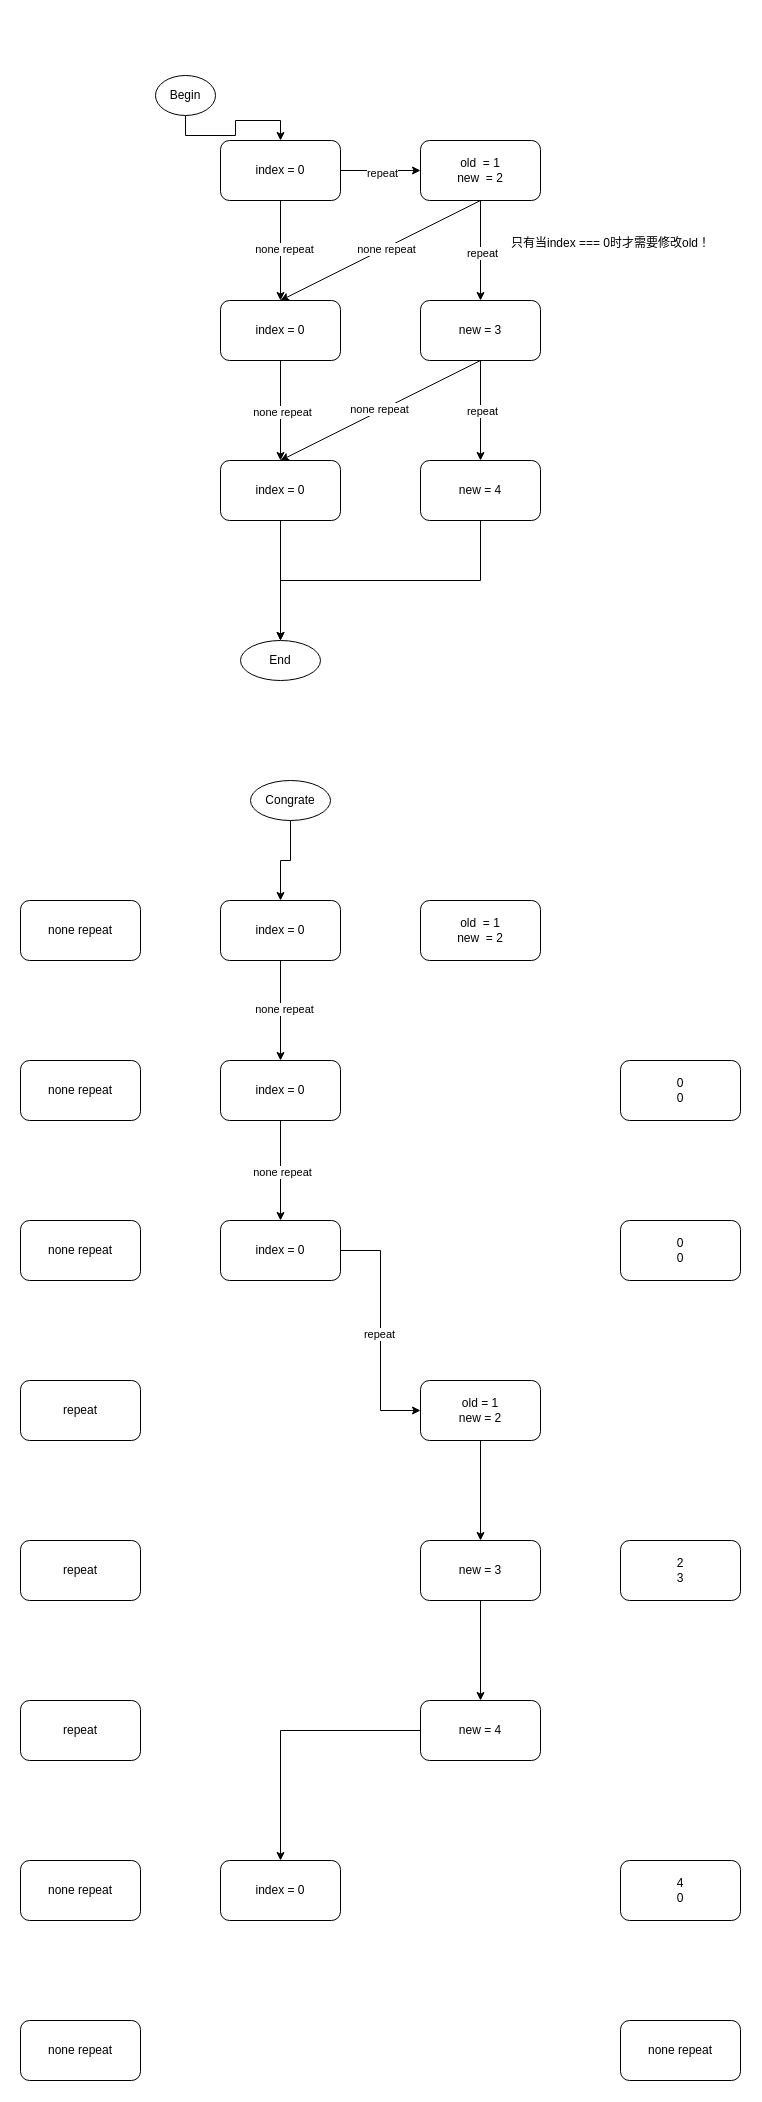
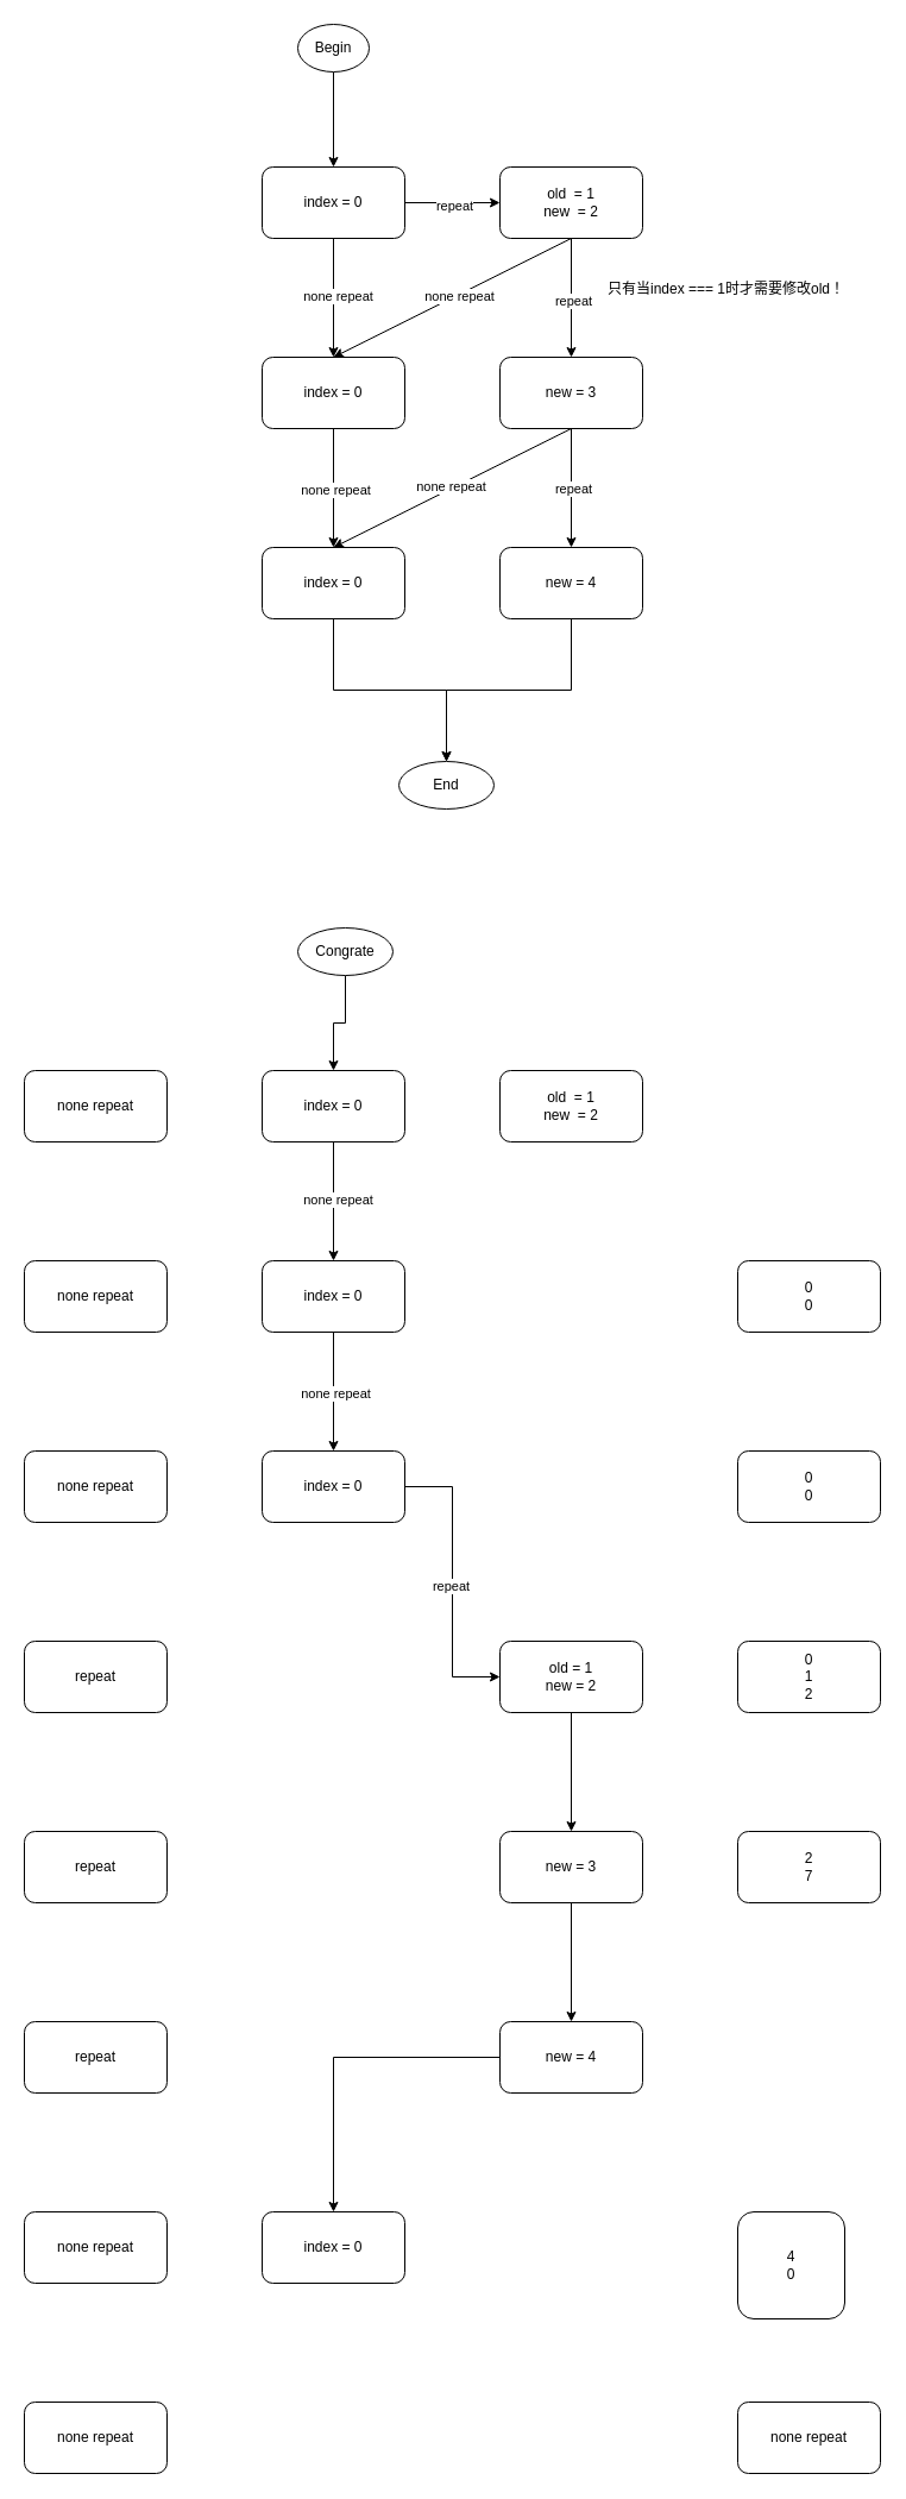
  <mxCell id="0" />
  <mxCell id="1" parent="0" />
  <mxCell id="2" style="edgeStyle=orthogonalEdgeStyle;rounded=0;orthogonalLoop=1;jettySize=auto;html=1;exitX=0.5;exitY=1;exitDx=0;exitDy=0;entryX=0.5;entryY=0;entryDx=0;entryDy=0;" parent="1" source="3" target="8" edge="1"><mxGeometry relative="1" as="geometry" /></mxCell>
- <mxCell id="3" value="B&lt;span style=&quot;background-color: initial;&quot;&gt;egin&lt;/span&gt;" style="ellipse;whiteSpace=wrap;html=1;" parent="1" vertex="1"><mxGeometry x="155" y="75" width="60" height="40" as="geometry" /></mxCell>
+ <mxCell id="3" value="B&lt;span style=&quot;background-color: initial;&quot;&gt;egin&lt;/span&gt;" style="ellipse;whiteSpace=wrap;html=1;" parent="1" vertex="1"><mxGeometry x="250" width="60" height="40" as="geometry" y="20" /></mxCell>
  <mxCell id="4" style="edgeStyle=orthogonalEdgeStyle;rounded=0;orthogonalLoop=1;jettySize=auto;html=1;exitX=1;exitY=0.5;exitDx=0;exitDy=0;entryX=0;entryY=0.5;entryDx=0;entryDy=0;" parent="1" source="8" target="18" edge="1"><mxGeometry relative="1" as="geometry" /></mxCell>
  <mxCell id="5" value="repeat" style="edgeLabel;html=1;align=center;verticalAlign=middle;resizable=0;points=[];" parent="4" vertex="1" connectable="0"><mxGeometry x="0.025" y="-2" relative="1" as="geometry"><mxPoint as="offset" /></mxGeometry></mxCell>
  <mxCell id="6" style="edgeStyle=orthogonalEdgeStyle;rounded=0;orthogonalLoop=1;jettySize=auto;html=1;exitX=0.5;exitY=1;exitDx=0;exitDy=0;entryX=0.5;entryY=0;entryDx=0;entryDy=0;" parent="1" source="8" target="11" edge="1"><mxGeometry relative="1" as="geometry" /></mxCell>
  <mxCell id="7" value="none repeat" style="edgeLabel;html=1;align=center;verticalAlign=middle;resizable=0;points=[];" parent="6" vertex="1" connectable="0"><mxGeometry x="-0.04" y="3" relative="1" as="geometry"><mxPoint as="offset" /></mxGeometry></mxCell>
  <mxCell id="8" value="index =&lt;span style=&quot;background-color: initial;&quot;&gt;&amp;nbsp;0&lt;/span&gt;" style="rounded=1;whiteSpace=wrap;html=1;" parent="1" vertex="1"><mxGeometry x="220" y="140" width="120" height="60" as="geometry" /></mxCell>
  <mxCell id="9" style="edgeStyle=orthogonalEdgeStyle;rounded=0;orthogonalLoop=1;jettySize=auto;html=1;exitX=0.5;exitY=1;exitDx=0;exitDy=0;entryX=0.5;entryY=0;entryDx=0;entryDy=0;" parent="1" source="11" target="13" edge="1"><mxGeometry relative="1" as="geometry" /></mxCell>
  <mxCell id="10" value="none repeat" style="edgeLabel;html=1;align=center;verticalAlign=middle;resizable=0;points=[];" parent="9" vertex="1" connectable="0"><mxGeometry x="0.02" y="1" relative="1" as="geometry"><mxPoint as="offset" /></mxGeometry></mxCell>
  <mxCell id="11" value="index = 0" style="rounded=1;whiteSpace=wrap;html=1;" parent="1" vertex="1"><mxGeometry x="220" y="300" width="120" height="60" as="geometry" /></mxCell>
  <mxCell id="12" style="edgeStyle=orthogonalEdgeStyle;rounded=0;orthogonalLoop=1;jettySize=auto;html=1;exitX=0.5;exitY=1;exitDx=0;exitDy=0;entryX=0.5;entryY=0;entryDx=0;entryDy=0;" parent="1" source="13" target="27" edge="1"><mxGeometry relative="1" as="geometry" /></mxCell>
  <mxCell id="13" value="index = 0" style="rounded=1;whiteSpace=wrap;html=1;" parent="1" vertex="1"><mxGeometry x="220" y="460" width="120" height="60" as="geometry" /></mxCell>
  <mxCell id="14" style="edgeStyle=orthogonalEdgeStyle;rounded=0;orthogonalLoop=1;jettySize=auto;html=1;exitX=0.5;exitY=1;exitDx=0;exitDy=0;entryX=0.5;entryY=0;entryDx=0;entryDy=0;" parent="1" source="18" target="23" edge="1"><mxGeometry relative="1" as="geometry" /></mxCell>
  <mxCell id="15" value="repeat" style="edgeLabel;html=1;align=center;verticalAlign=middle;resizable=0;points=[];" parent="14" vertex="1" connectable="0"><mxGeometry x="0.04" y="1" relative="1" as="geometry"><mxPoint as="offset" /></mxGeometry></mxCell>
  <mxCell id="16" style="rounded=0;orthogonalLoop=1;jettySize=auto;html=1;exitX=0.5;exitY=1;exitDx=0;exitDy=0;entryX=0.5;entryY=0;entryDx=0;entryDy=0;" parent="1" source="18" target="11" edge="1"><mxGeometry relative="1" as="geometry" /></mxCell>
  <mxCell id="17" value="none repeat" style="edgeLabel;html=1;align=center;verticalAlign=middle;resizable=0;points=[];" parent="16" vertex="1" connectable="0"><mxGeometry x="-0.048" relative="1" as="geometry"><mxPoint y="1" as="offset" /></mxGeometry></mxCell>
  <mxCell id="18" value="old&amp;nbsp; = 1&lt;div&gt;new&amp;nbsp; = 2&lt;/div&gt;" style="rounded=1;whiteSpace=wrap;html=1;" parent="1" vertex="1"><mxGeometry x="420" y="140" width="120" height="60" as="geometry" /></mxCell>
  <mxCell id="19" style="rounded=0;orthogonalLoop=1;jettySize=auto;html=1;exitX=0.5;exitY=1;exitDx=0;exitDy=0;entryX=0.5;entryY=0;entryDx=0;entryDy=0;" parent="1" source="23" target="13" edge="1"><mxGeometry relative="1" as="geometry" /></mxCell>
  <mxCell id="20" value="none repeat" style="edgeLabel;html=1;align=center;verticalAlign=middle;resizable=0;points=[];" parent="19" vertex="1" connectable="0"><mxGeometry y="-2" relative="1" as="geometry"><mxPoint as="offset" /></mxGeometry></mxCell>
  <mxCell id="21" style="edgeStyle=orthogonalEdgeStyle;rounded=0;orthogonalLoop=1;jettySize=auto;html=1;exitX=0.5;exitY=1;exitDx=0;exitDy=0;entryX=0.5;entryY=0;entryDx=0;entryDy=0;" parent="1" source="23" target="25" edge="1"><mxGeometry relative="1" as="geometry" /></mxCell>
  <mxCell id="22" value="repeat" style="edgeLabel;html=1;align=center;verticalAlign=middle;resizable=0;points=[];" parent="21" vertex="1" connectable="0"><mxGeometry y="1" relative="1" as="geometry"><mxPoint as="offset" /></mxGeometry></mxCell>
  <mxCell id="23" value="new = 3" style="rounded=1;whiteSpace=wrap;html=1;" parent="1" vertex="1"><mxGeometry x="420" y="300" width="120" height="60" as="geometry" /></mxCell>
  <mxCell id="24" style="edgeStyle=orthogonalEdgeStyle;rounded=0;orthogonalLoop=1;jettySize=auto;html=1;exitX=0.5;exitY=1;exitDx=0;exitDy=0;entryX=0.5;entryY=0;entryDx=0;entryDy=0;" parent="1" source="25" target="27" edge="1"><mxGeometry relative="1" as="geometry" /></mxCell>
  <mxCell id="25" value="new = 4" style="rounded=1;whiteSpace=wrap;html=1;" parent="1" vertex="1"><mxGeometry x="420" y="460" width="120" height="60" as="geometry" /></mxCell>
- <mxCell id="26" value="只有当index === 0时才需要修改old！" style="text;html=1;align=center;verticalAlign=middle;resizable=0;points=[];autosize=1;strokeColor=none;fillColor=none;" parent="1" vertex="1"><mxGeometry x="500" y="228" width="220" height="30" as="geometry" /></mxCell>
- <mxCell id="27" value="End" style="ellipse;whiteSpace=wrap;html=1;" parent="1" vertex="1"><mxGeometry x="240" y="640" width="80" height="40" as="geometry" /></mxCell>
+ <mxCell id="26" value="只有当index === 1时才需要修改old！" style="text;html=1;align=center;verticalAlign=middle;resizable=0;points=[];autosize=1;strokeColor=none;fillColor=none;" parent="1" vertex="1"><mxGeometry x="500" y="228" width="220" height="30" as="geometry" /></mxCell>
+ <mxCell id="27" value="End" style="ellipse;whiteSpace=wrap;html=1;" parent="1" vertex="1"><mxGeometry x="335" y="640" width="80" height="40" as="geometry" /></mxCell>
  <mxCell id="28" style="edgeStyle=orthogonalEdgeStyle;rounded=0;orthogonalLoop=1;jettySize=auto;html=1;exitX=0.5;exitY=1;exitDx=0;exitDy=0;entryX=0.5;entryY=0;entryDx=0;entryDy=0;" edge="1" source="29" target="34" parent="1"><mxGeometry relative="1" as="geometry" /></mxCell>
  <mxCell id="29" value="Congrate" style="ellipse;whiteSpace=wrap;html=1;" vertex="1" parent="1"><mxGeometry x="250" y="780" width="80" height="40" as="geometry" /></mxCell>
  <mxCell id="30" style="edgeStyle=orthogonalEdgeStyle;rounded=0;orthogonalLoop=1;jettySize=auto;html=1;exitX=1;exitY=0.5;exitDx=0;exitDy=0;entryX=0;entryY=0.5;entryDx=0;entryDy=0;" edge="1" source="38" target="49" parent="1"><mxGeometry relative="1" as="geometry" /></mxCell>
  <mxCell id="31" value="repeat" style="edgeLabel;html=1;align=center;verticalAlign=middle;resizable=0;points=[];" vertex="1" connectable="0" parent="30"><mxGeometry x="0.025" y="-2" relative="1" as="geometry"><mxPoint as="offset" /></mxGeometry></mxCell>
  <mxCell id="32" style="edgeStyle=orthogonalEdgeStyle;rounded=0;orthogonalLoop=1;jettySize=auto;html=1;exitX=0.5;exitY=1;exitDx=0;exitDy=0;entryX=0.5;entryY=0;entryDx=0;entryDy=0;" edge="1" source="34" target="37" parent="1"><mxGeometry relative="1" as="geometry" /></mxCell>
  <mxCell id="33" value="none repeat" style="edgeLabel;html=1;align=center;verticalAlign=middle;resizable=0;points=[];" vertex="1" connectable="0" parent="32"><mxGeometry x="-0.04" y="3" relative="1" as="geometry"><mxPoint as="offset" /></mxGeometry></mxCell>
  <mxCell id="34" value="index =&lt;span style=&quot;background-color: initial;&quot;&gt;&amp;nbsp;0&lt;/span&gt;" style="rounded=1;whiteSpace=wrap;html=1;" vertex="1" parent="1"><mxGeometry x="220" y="900" width="120" height="60" as="geometry" /></mxCell>
  <mxCell id="35" style="edgeStyle=orthogonalEdgeStyle;rounded=0;orthogonalLoop=1;jettySize=auto;html=1;exitX=0.5;exitY=1;exitDx=0;exitDy=0;entryX=0.5;entryY=0;entryDx=0;entryDy=0;" edge="1" source="37" target="38" parent="1"><mxGeometry relative="1" as="geometry" /></mxCell>
  <mxCell id="36" value="none repeat" style="edgeLabel;html=1;align=center;verticalAlign=middle;resizable=0;points=[];" vertex="1" connectable="0" parent="35"><mxGeometry x="0.02" y="1" relative="1" as="geometry"><mxPoint as="offset" /></mxGeometry></mxCell>
  <mxCell id="37" value="index = 0" style="rounded=1;whiteSpace=wrap;html=1;" vertex="1" parent="1"><mxGeometry x="220" y="1060" width="120" height="60" as="geometry" /></mxCell>
  <mxCell id="38" value="index = 0" style="rounded=1;whiteSpace=wrap;html=1;" vertex="1" parent="1"><mxGeometry x="220" y="1220" width="120" height="60" as="geometry" /></mxCell>
  <mxCell id="39" value="old&amp;nbsp; = 1&lt;div&gt;new&amp;nbsp; = 2&lt;/div&gt;" style="rounded=1;whiteSpace=wrap;html=1;" vertex="1" parent="1"><mxGeometry x="420" y="900" width="120" height="60" as="geometry" /></mxCell>
  <mxCell id="40" value="none repeat" style="rounded=1;whiteSpace=wrap;html=1;" vertex="1" parent="1"><mxGeometry x="20" y="900" width="120" height="60" as="geometry" /></mxCell>
  <mxCell id="41" value="none repeat" style="rounded=1;whiteSpace=wrap;html=1;" vertex="1" parent="1"><mxGeometry x="20" y="1060" width="120" height="60" as="geometry" /></mxCell>
  <mxCell id="42" value="none repeat" style="rounded=1;whiteSpace=wrap;html=1;" vertex="1" parent="1"><mxGeometry x="20" y="1220" width="120" height="60" as="geometry" /></mxCell>
  <mxCell id="43" value="repeat" style="rounded=1;whiteSpace=wrap;html=1;" vertex="1" parent="1"><mxGeometry x="20" y="1380" width="120" height="60" as="geometry" /></mxCell>
  <mxCell id="44" value="repeat" style="rounded=1;whiteSpace=wrap;html=1;" vertex="1" parent="1"><mxGeometry x="20" y="1540" width="120" height="60" as="geometry" /></mxCell>
  <mxCell id="45" value="repeat" style="rounded=1;whiteSpace=wrap;html=1;" vertex="1" parent="1"><mxGeometry x="20" y="1700" width="120" height="60" as="geometry" /></mxCell>
  <mxCell id="46" value="none repeat" style="rounded=1;whiteSpace=wrap;html=1;" vertex="1" parent="1"><mxGeometry x="20" y="1860" width="120" height="60" as="geometry" /></mxCell>
  <mxCell id="47" value="none repeat" style="rounded=1;whiteSpace=wrap;html=1;" vertex="1" parent="1"><mxGeometry x="20" y="2020" width="120" height="60" as="geometry" /></mxCell>
  <mxCell id="48" style="edgeStyle=orthogonalEdgeStyle;rounded=0;orthogonalLoop=1;jettySize=auto;html=1;exitX=0.5;exitY=1;exitDx=0;exitDy=0;entryX=0.5;entryY=0;entryDx=0;entryDy=0;" edge="1" parent="1" source="49" target="57"><mxGeometry relative="1" as="geometry" /></mxCell>
  <mxCell id="49" value="old = 1&lt;div&gt;new = 2&lt;/div&gt;" style="rounded=1;whiteSpace=wrap;html=1;" vertex="1" parent="1"><mxGeometry x="420" y="1380" width="120" height="60" as="geometry" /></mxCell>
  <mxCell id="50" value="0&lt;div&gt;0&lt;/div&gt;" style="rounded=1;whiteSpace=wrap;html=1;" vertex="1" parent="1"><mxGeometry x="620" y="1060" width="120" height="60" as="geometry" /></mxCell>
  <mxCell id="51" value="0&lt;div&gt;0&lt;/div&gt;" style="rounded=1;whiteSpace=wrap;html=1;" vertex="1" parent="1"><mxGeometry x="620" y="1220" width="120" height="60" as="geometry" /></mxCell>
- <mxCell id="53" value="&lt;div&gt;2&lt;/div&gt;3" style="rounded=1;whiteSpace=wrap;html=1;" vertex="1" parent="1"><mxGeometry x="620" y="1540" width="120" height="60" as="geometry" /></mxCell>
- <mxCell id="54" value="4&lt;div&gt;0&lt;/div&gt;" style="rounded=1;whiteSpace=wrap;html=1;" vertex="1" parent="1"><mxGeometry x="620" y="1860" width="120" height="60" as="geometry" /></mxCell>
+ <mxCell id="52" value="0&lt;div&gt;1&lt;/div&gt;&lt;div&gt;2&lt;/div&gt;" style="rounded=1;whiteSpace=wrap;html=1;" vertex="1" parent="1"><mxGeometry x="620" y="1380" width="120" height="60" as="geometry" /></mxCell>
+ <mxCell id="53" value="&lt;div&gt;2&lt;/div&gt;7" style="rounded=1;whiteSpace=wrap;html=1;" vertex="1" parent="1"><mxGeometry x="620" y="1540" width="120" height="60" as="geometry" /></mxCell>
+ <mxCell id="54" value="4&lt;div&gt;0&lt;/div&gt;" style="rounded=1;whiteSpace=wrap;html=1;" vertex="1" parent="1"><mxGeometry x="620" y="1860" width="90" height="90" as="geometry" /></mxCell>
  <mxCell id="55" value="none repeat" style="rounded=1;whiteSpace=wrap;html=1;" vertex="1" parent="1"><mxGeometry x="620" y="2020" width="120" height="60" as="geometry" /></mxCell>
  <mxCell id="56" style="edgeStyle=orthogonalEdgeStyle;rounded=0;orthogonalLoop=1;jettySize=auto;html=1;exitX=0.5;exitY=1;exitDx=0;exitDy=0;entryX=0.5;entryY=0;entryDx=0;entryDy=0;" edge="1" parent="1" source="57" target="59"><mxGeometry relative="1" as="geometry" /></mxCell>
  <mxCell id="57" value="new = 3" style="rounded=1;whiteSpace=wrap;html=1;" vertex="1" parent="1"><mxGeometry x="420" y="1540" width="120" height="60" as="geometry" /></mxCell>
  <mxCell id="58" style="edgeStyle=orthogonalEdgeStyle;rounded=0;orthogonalLoop=1;jettySize=auto;html=1;exitX=0;exitY=0.5;exitDx=0;exitDy=0;entryX=0.5;entryY=0;entryDx=0;entryDy=0;" edge="1" parent="1" source="59" target="60"><mxGeometry relative="1" as="geometry" /></mxCell>
  <mxCell id="59" value="new = 4" style="rounded=1;whiteSpace=wrap;html=1;" vertex="1" parent="1"><mxGeometry x="420" y="1700" width="120" height="60" as="geometry" /></mxCell>
  <mxCell id="60" value="index = 0" style="rounded=1;whiteSpace=wrap;html=1;" vertex="1" parent="1"><mxGeometry x="220" y="1860" width="120" height="60" as="geometry" /></mxCell>
